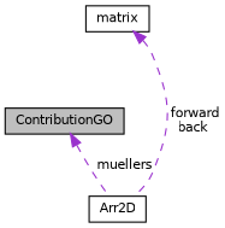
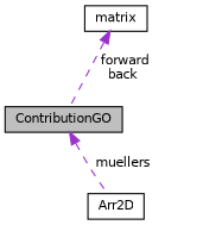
  digraph {
    node [color=black fillcolor=white fontname=Helvetica fontsize=10 shape=record style=filled]
    edge [color=darkorchid3 dir=back fontname=Helvetica fontsize=10 labelfontname=Helvetica labelfontsize=10 style=dashed]
    n1 [fillcolor=grey75 fontcolor=black height=0.2 label=ContributionGO width=0.4]
    n2 [height=0.2 label=Arr2D width=0.4]
    n3 [height=0.2 label=matrix width=0.4]
    n1 -> n2 [label=" muellers"]
-   n3 -> n2 [label=" forward\nback"]
+   n3 -> n1 [label=" forward\nback"]
  }
